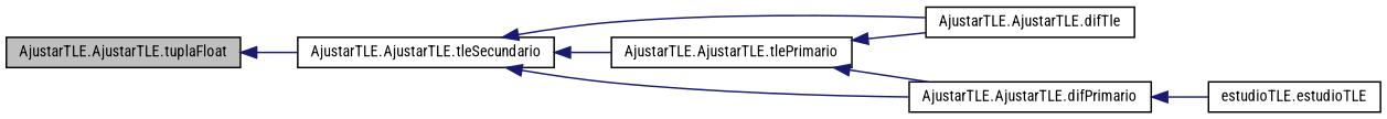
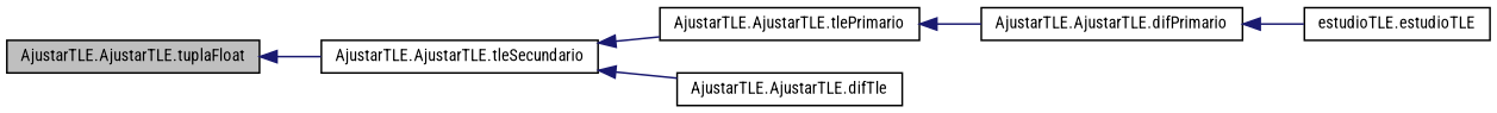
  digraph {
    fontname="Roboto Condensed"
    rankdir=LR
    node [color=black fillcolor=white fontname="Roboto Condensed" fontsize=10 shape=record style=filled]
    edge [color=midnightblue dir=back fontname="Roboto Condensed" fontsize=10 labelfontname=Helvetica labelfontsize=10 style=solid]
    n1 [fillcolor=grey75 fontcolor=black height=0.2 label="AjustarTLE.AjustarTLE.tuplaFloat" width=0.4]
    n2 [height=0.2 label="AjustarTLE.AjustarTLE.tleSecundario" width=0.4]
    n3 [height=0.2 label="AjustarTLE.AjustarTLE.tlePrimario" width=0.4]
    n4 [height=0.2 label="AjustarTLE.AjustarTLE.difTle" width=0.4]
    n5 [height=0.2 label="AjustarTLE.AjustarTLE.difPrimario" width=0.4]
    n6 [height=0.2 label="estudioTLE.estudioTLE" width=0.4]
    n1 -> n2
    n2 -> n3
    n2 -> n4
-   n2 -> n5
-   n3 -> n4
    n3 -> n5
    n5 -> n6
  }
